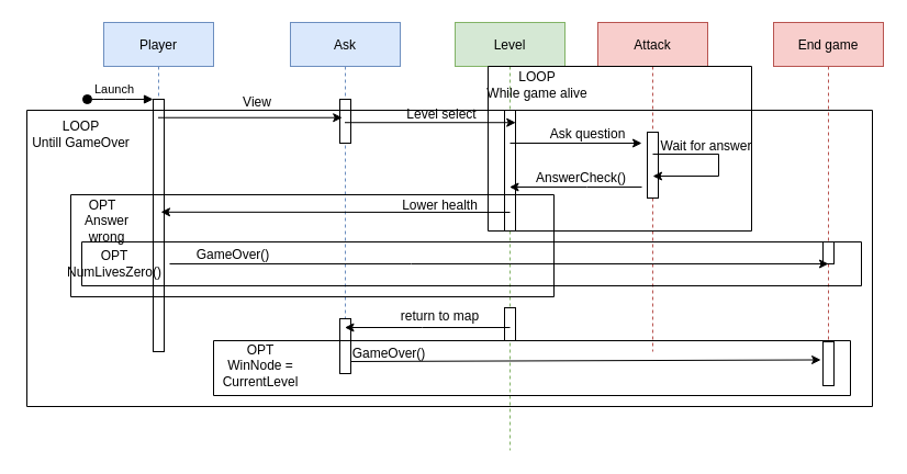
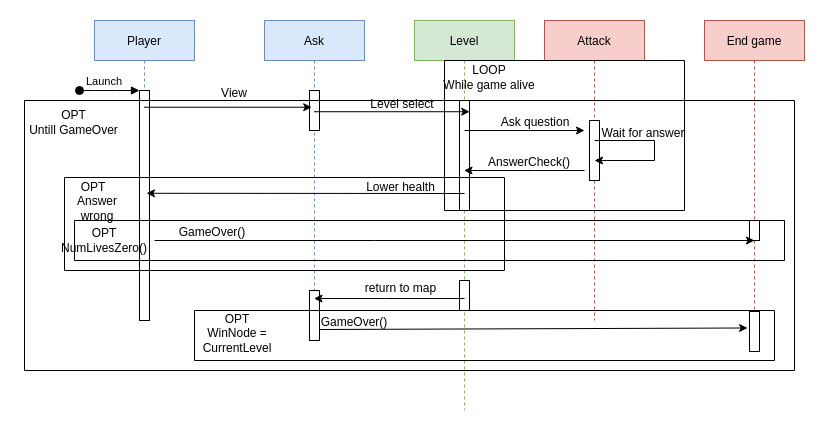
  <mxCell id="0" />
  <mxCell id="1" parent="0" />
  <mxCell id="2" value="Player" style="shape=umlLifeline;perimeter=lifelinePerimeter;container=1;collapsible=0;recursiveResize=0;rounded=0;shadow=0;strokeWidth=1;fillColor=#dae8fc;strokeColor=#6c8ebf;" parent="1" vertex="1"><mxGeometry x="94" y="20" width="100" height="300" as="geometry" /></mxCell>
  <mxCell id="3" value="" style="points=[];perimeter=orthogonalPerimeter;rounded=0;shadow=0;strokeWidth=1;" parent="2" vertex="1"><mxGeometry x="45" y="70" width="10" height="230" as="geometry" /></mxCell>
  <mxCell id="4" value="Launch" style="verticalAlign=bottom;startArrow=oval;endArrow=block;startSize=8;shadow=0;strokeWidth=1;" parent="2" target="3" edge="1"><mxGeometry x="-0.167" relative="1" as="geometry"><mxPoint x="-15" y="70" as="sourcePoint" /><Array as="points"><mxPoint x="10" y="70" /></Array><mxPoint as="offset" /></mxGeometry></mxCell>
  <mxCell id="5" value="Ask" style="shape=umlLifeline;perimeter=lifelinePerimeter;container=1;collapsible=0;recursiveResize=0;rounded=0;shadow=0;strokeWidth=1;fillColor=#dae8fc;strokeColor=#6c8ebf;" parent="1" vertex="1"><mxGeometry x="264" y="20" width="100" height="320" as="geometry" /></mxCell>
  <mxCell id="6" value="" style="points=[];perimeter=orthogonalPerimeter;rounded=0;shadow=0;strokeWidth=1;" parent="5" vertex="1"><mxGeometry x="45" y="70" width="10" height="40" as="geometry" /></mxCell>
  <mxCell id="7" value="" style="points=[];perimeter=orthogonalPerimeter;rounded=0;shadow=0;strokeWidth=1;" vertex="1" parent="5"><mxGeometry x="45" y="270" width="10" height="50" as="geometry" /></mxCell>
  <mxCell id="8" value="Level" style="shape=umlLifeline;perimeter=lifelinePerimeter;container=1;collapsible=0;recursiveResize=0;rounded=0;shadow=0;strokeWidth=1;fillColor=#d5e8d4;strokeColor=#82b366;" parent="1" vertex="1"><mxGeometry x="414" y="20" width="100" height="390" as="geometry" /></mxCell>
  <mxCell id="9" value="" style="points=[];perimeter=orthogonalPerimeter;rounded=0;shadow=0;strokeWidth=1;" parent="8" vertex="1"><mxGeometry x="45" y="80" width="10" height="110" as="geometry" /></mxCell>
  <mxCell id="10" value="" style="points=[];perimeter=orthogonalPerimeter;rounded=0;shadow=0;strokeWidth=1;" vertex="1" parent="8"><mxGeometry x="45" y="260" width="10" height="30" as="geometry" /></mxCell>
  <mxCell id="11" value="Attack" style="shape=umlLifeline;perimeter=lifelinePerimeter;container=1;collapsible=0;recursiveResize=0;rounded=0;shadow=0;strokeWidth=1;fillColor=#f8cecc;strokeColor=#b85450;" parent="1" vertex="1"><mxGeometry x="544" y="20" width="100" height="300" as="geometry" /></mxCell>
  <mxCell id="12" value="AnswerCheck()" style="text;html=1;strokeColor=none;fillColor=none;align=center;verticalAlign=middle;whiteSpace=wrap;rounded=0;" vertex="1" parent="11"><mxGeometry x="-45" y="127" width="60" height="30" as="geometry" /></mxCell>
  <mxCell id="13" value="End game" style="shape=umlLifeline;perimeter=lifelinePerimeter;container=1;collapsible=0;recursiveResize=0;rounded=0;shadow=0;strokeWidth=1;fillColor=#f8cecc;strokeColor=#b85450;" parent="1" vertex="1"><mxGeometry x="704" y="20" width="100" height="320" as="geometry" /></mxCell>
  <mxCell id="14" value="" style="points=[];perimeter=orthogonalPerimeter;rounded=0;shadow=0;strokeWidth=1;" vertex="1" parent="13"><mxGeometry x="45" y="291" width="10" height="40" as="geometry" /></mxCell>
  <mxCell id="15" value="" style="endArrow=classic;html=1;rounded=0;entryX=0.472;entryY=0.271;entryDx=0;entryDy=0;entryPerimeter=0;" edge="1" parent="1" source="2" target="5"><mxGeometry width="50" height="50" relative="1" as="geometry"><mxPoint x="204" y="150" as="sourcePoint" /><mxPoint x="254" y="100" as="targetPoint" /></mxGeometry></mxCell>
  <mxCell id="16" value="View" style="text;html=1;strokeColor=none;fillColor=none;align=center;verticalAlign=middle;whiteSpace=wrap;rounded=0;" vertex="1" parent="1"><mxGeometry x="204" y="78" width="60" height="30" as="geometry" /></mxCell>
  <mxCell id="17" value="Level select" style="text;html=1;strokeColor=none;fillColor=none;align=center;verticalAlign=middle;whiteSpace=wrap;rounded=0;" vertex="1" parent="1"><mxGeometry x="357" y="89" width="90" height="30" as="geometry" /></mxCell>
  <mxCell id="18" value="" style="endArrow=classic;html=1;rounded=0;" edge="1" parent="1"><mxGeometry width="50" height="50" relative="1" as="geometry"><mxPoint x="464" y="130" as="sourcePoint" /><mxPoint x="584" y="130" as="targetPoint" /></mxGeometry></mxCell>
  <mxCell id="19" value="Ask question" style="text;html=1;strokeColor=none;fillColor=none;align=center;verticalAlign=middle;whiteSpace=wrap;rounded=0;" vertex="1" parent="1"><mxGeometry x="490" y="107" width="90" height="30" as="geometry" /></mxCell>
  <mxCell id="20" value="" style="endArrow=classic;html=1;rounded=0;entryX=1.02;entryY=0.102;entryDx=0;entryDy=0;entryPerimeter=0;" edge="1" parent="1" source="5" target="9"><mxGeometry width="50" height="50" relative="1" as="geometry"><mxPoint x="377" y="158" as="sourcePoint" /><mxPoint x="427" y="108" as="targetPoint" /></mxGeometry></mxCell>
  <mxCell id="21" value="" style="points=[];perimeter=orthogonalPerimeter;rounded=0;shadow=0;strokeWidth=1;" vertex="1" parent="1"><mxGeometry x="589" y="120" width="10" height="60" as="geometry" /></mxCell>
  <mxCell id="22" value="" style="endArrow=classic;html=1;rounded=0;" edge="1" parent="1" target="8"><mxGeometry width="50" height="50" relative="1" as="geometry"><mxPoint x="584" y="170" as="sourcePoint" /><mxPoint x="524" y="170" as="targetPoint" /><Array as="points"><mxPoint x="534" y="170" /></Array></mxGeometry></mxCell>
  <mxCell id="23" value="" style="endArrow=classic;html=1;rounded=0;entryX=0.5;entryY=0.667;entryDx=0;entryDy=0;entryPerimeter=0;" edge="1" parent="1" target="21"><mxGeometry width="50" height="50" relative="1" as="geometry"><mxPoint x="594" y="140" as="sourcePoint" /><mxPoint x="604" y="160" as="targetPoint" /><Array as="points"><mxPoint x="654" y="140" /><mxPoint x="654" y="160" /></Array></mxGeometry></mxCell>
  <mxCell id="24" value="Wait for answer" style="text;html=1;strokeColor=none;fillColor=none;align=center;verticalAlign=middle;whiteSpace=wrap;rounded=0;" vertex="1" parent="1"><mxGeometry x="598" y="118" width="90" height="30" as="geometry" /></mxCell>
  <mxCell id="25" value="" style="swimlane;startSize=0;" vertex="1" parent="1"><mxGeometry x="64" y="177" width="440" height="93" as="geometry" /></mxCell>
  <mxCell id="26" value="Lower health" style="text;html=1;strokeColor=none;fillColor=none;align=center;verticalAlign=middle;whiteSpace=wrap;rounded=0;" vertex="1" parent="25"><mxGeometry x="293" y="-5" width="87" height="30" as="geometry" /></mxCell>
  <mxCell id="27" value="OPT" style="text;html=1;strokeColor=none;fillColor=none;align=center;verticalAlign=middle;whiteSpace=wrap;rounded=0;" vertex="1" parent="25"><mxGeometry x="-1" y="-5" width="60" height="30" as="geometry" /></mxCell>
  <mxCell id="28" value="Answer wrong" style="text;html=1;strokeColor=none;fillColor=none;align=center;verticalAlign=middle;whiteSpace=wrap;rounded=0;" vertex="1" parent="25"><mxGeometry x="3" y="16" width="60" height="30" as="geometry" /></mxCell>
  <mxCell id="29" value="" style="endArrow=classic;html=1;rounded=0;entryX=0.52;entryY=0.576;entryDx=0;entryDy=0;entryPerimeter=0;" edge="1" parent="1" target="2"><mxGeometry width="50" height="50" relative="1" as="geometry"><mxPoint x="464" y="193" as="sourcePoint" /><mxPoint x="407" y="190" as="targetPoint" /></mxGeometry></mxCell>
  <mxCell id="30" value="" style="swimlane;startSize=0;" vertex="1" parent="1"><mxGeometry y="220" width="710" height="40" as="geometry" x="74" /></mxCell>
  <mxCell id="31" value="OPT&lt;br&gt;NumLivesZero()" style="text;html=1;strokeColor=none;fillColor=none;align=center;verticalAlign=middle;whiteSpace=wrap;rounded=0;" vertex="1" parent="30"><mxGeometry y="5" width="60" height="30" as="geometry" /></mxCell>
  <mxCell id="32" value="" style="points=[];perimeter=orthogonalPerimeter;rounded=0;shadow=0;strokeWidth=1;" vertex="1" parent="30"><mxGeometry x="675" width="10" height="20" as="geometry" /></mxCell>
  <mxCell id="33" value="" style="endArrow=classic;html=1;rounded=0;" edge="1" parent="1"><mxGeometry width="50" height="50" relative="1" as="geometry"><mxPoint x="154" y="240" as="sourcePoint" /><mxPoint x="754" y="240" as="targetPoint" /><Array as="points"><mxPoint x="374" y="240" /></Array></mxGeometry></mxCell>
  <mxCell id="34" value="" style="swimlane;startSize=0;" vertex="1" parent="1"><mxGeometry x="444" y="60" width="240" height="150" as="geometry" /></mxCell>
  <mxCell id="35" value="LOOP&lt;br&gt;While game alive" style="text;html=1;strokeColor=none;fillColor=none;align=center;verticalAlign=middle;whiteSpace=wrap;rounded=0;" vertex="1" parent="34"><mxGeometry x="-5" y="2" width="100" height="30" as="geometry" /></mxCell>
  <mxCell id="36" value="GameOver()" style="text;html=1;strokeColor=none;fillColor=none;align=center;verticalAlign=middle;whiteSpace=wrap;rounded=0;" vertex="1" parent="1"><mxGeometry x="182" y="217" width="60" height="30" as="geometry" /></mxCell>
  <mxCell id="37" value="" style="endArrow=classic;html=1;rounded=0;" edge="1" parent="1" target="5"><mxGeometry width="50" height="50" relative="1" as="geometry"><mxPoint x="464" y="298" as="sourcePoint" /><mxPoint x="644" y="270" as="targetPoint" /><Array as="points"><mxPoint x="384" y="298" /></Array></mxGeometry></mxCell>
  <mxCell id="38" value="return to map" style="text;html=1;strokeColor=none;fillColor=none;align=center;verticalAlign=middle;whiteSpace=wrap;rounded=0;" vertex="1" parent="1"><mxGeometry x="357" y="273" width="87" height="30" as="geometry" /></mxCell>
  <mxCell id="39" value="" style="swimlane;startSize=0;" vertex="1" parent="1"><mxGeometry x="194" y="310" width="580" height="50" as="geometry" /></mxCell>
  <mxCell id="40" value="OPT&lt;br&gt;WinNode = CurrentLevel" style="text;html=1;strokeColor=none;fillColor=none;align=center;verticalAlign=middle;whiteSpace=wrap;rounded=0;" vertex="1" parent="39"><mxGeometry x="-12" y="8" width="110" height="30" as="geometry" /></mxCell>
  <mxCell id="41" value="" style="endArrow=classic;html=1;rounded=0;entryX=0.431;entryY=0.964;entryDx=0;entryDy=0;entryPerimeter=0;" edge="1" parent="39"><mxGeometry width="50" height="50" relative="1" as="geometry"><mxPoint x="125" y="19" as="sourcePoint" /><mxPoint x="553.1" y="17.48" as="targetPoint" /></mxGeometry></mxCell>
  <mxCell id="42" value="GameOver()" style="text;html=1;strokeColor=none;fillColor=none;align=center;verticalAlign=middle;whiteSpace=wrap;rounded=0;" vertex="1" parent="1"><mxGeometry x="324" y="307" width="60" height="30" as="geometry" /></mxCell>
  <mxCell id="43" value="" style="swimlane;startSize=0;" vertex="1" parent="1"><mxGeometry x="24" y="100" width="770" height="270" as="geometry" /></mxCell>
- <mxCell id="44" value="LOOP&lt;br&gt;Untill GameOver" style="text;html=1;strokeColor=none;fillColor=none;align=center;verticalAlign=middle;whiteSpace=wrap;rounded=0;" vertex="1" parent="43"><mxGeometry x="-4" y="7" width="107" height="30" as="geometry" /></mxCell>
+ <mxCell id="44" value="OPT&lt;br&gt;Untill GameOver" style="text;html=1;strokeColor=none;fillColor=none;align=center;verticalAlign=middle;whiteSpace=wrap;rounded=0;" vertex="1" parent="43"><mxGeometry x="-4" y="7" width="107" height="30" as="geometry" /></mxCell>
